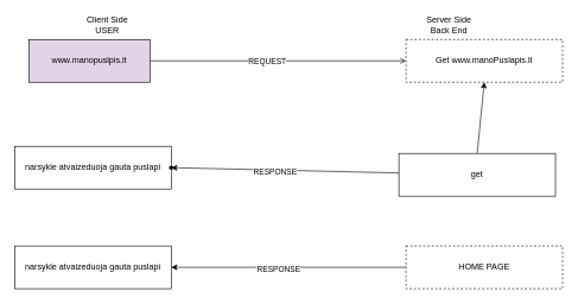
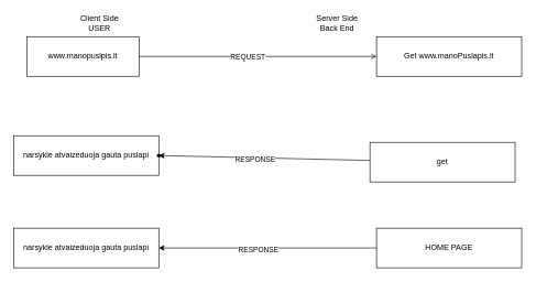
  <mxCell id="0" />
  <mxCell id="1" parent="0" />
  <mxCell id="2" value="" style="edgeStyle=none;html=1;entryX=0;entryY=0.5;entryDx=0;entryDy=0;endArrow=open;" edge="1" parent="1" source="4" target="5"><mxGeometry relative="1" as="geometry"><mxPoint x="460" y="85" as="targetPoint" /></mxGeometry></mxCell>
  <mxCell id="3" value="REQUEST" style="edgeLabel;html=1;align=center;verticalAlign=middle;resizable=0;points=[];" vertex="1" connectable="0" parent="2"><mxGeometry x="-0.089" relative="1" as="geometry"><mxPoint as="offset" /></mxGeometry></mxCell>
- <mxCell id="4" value="www.manopuslpis.lt" style="rounded=0;whiteSpace=wrap;html=1;fillColor=#e1d5e7;" vertex="1" parent="1"><mxGeometry x="40" y="55" width="170" height="60" as="geometry" /></mxCell>
- <mxCell id="5" value="Get www.manoPuslapis.lt" style="rounded=0;whiteSpace=wrap;html=1;dashed=1;" vertex="1" parent="1"><mxGeometry x="570" y="55" width="220" height="60" as="geometry" /></mxCell>
+ <mxCell id="4" value="www.manopuslpis.lt" style="rounded=0;whiteSpace=wrap;html=1;" vertex="1" parent="1"><mxGeometry x="40" y="55" width="170" height="60" as="geometry" /></mxCell>
+ <mxCell id="5" value="Get www.manoPuslapis.lt" style="rounded=0;whiteSpace=wrap;html=1;" vertex="1" parent="1"><mxGeometry x="570" y="55" width="220" height="60" as="geometry" /></mxCell>
  <mxCell id="6" value="Client Side&lt;br&gt;USER" style="text;html=1;align=center;verticalAlign=middle;resizable=0;points=[];autosize=1;strokeColor=none;fillColor=none;" vertex="1" parent="1"><mxGeometry x="115" y="20" width="70" height="30" as="geometry" /></mxCell>
- <mxCell id="7" value="Server Side&lt;br&gt;Back End&lt;br&gt;" style="text;html=1;align=center;verticalAlign=middle;resizable=0;points=[];autosize=1;strokeColor=none;fillColor=none;" vertex="1" parent="1"><mxGeometry x="590" y="20" width="80" height="30" as="geometry" /></mxCell>
+ <mxCell id="7" value="Server Side&lt;br&gt;Back End&lt;br&gt;" style="text;html=1;align=center;verticalAlign=middle;resizable=0;points=[];autosize=1;strokeColor=none;fillColor=none;" vertex="1" parent="1"><mxGeometry x="470" y="20" width="80" height="30" as="geometry" /></mxCell>
  <mxCell id="8" value="" style="edgeStyle=none;html=1;" edge="1" parent="1" source="10" target="13"><mxGeometry relative="1" as="geometry" /></mxCell>
  <mxCell id="9" value="RESPONSE" style="edgeLabel;html=1;align=center;verticalAlign=middle;resizable=0;points=[];" vertex="1" connectable="0" parent="8"><mxGeometry x="0.091" y="2" relative="1" as="geometry"><mxPoint as="offset" /></mxGeometry></mxCell>
  <mxCell id="10" value="get" style="rounded=0;whiteSpace=wrap;html=1;" vertex="1" parent="1"><mxGeometry x="560" y="215" width="220" height="60" as="geometry" /></mxCell>
- <mxCell id="11" value="" style="endArrow=classic;html=1;entryX=0.5;entryY=1;entryDx=0;entryDy=0;exitX=0.5;exitY=0;exitDx=0;exitDy=0;" edge="1" parent="1" source="10" target="5"><mxGeometry width="50" height="50" relative="1" as="geometry"><mxPoint x="370" y="185" as="sourcePoint" /><mxPoint x="420" y="135" as="targetPoint" /><Array as="points" /></mxGeometry></mxCell>
  <mxCell id="12" value="narsykle atvaizeduoja gauta puslapi" style="rounded=0;whiteSpace=wrap;html=1;" vertex="1" parent="1"><mxGeometry x="20" y="205" width="220" height="60" as="geometry" /></mxCell>
  <mxCell id="13" value="" style="shape=waypoint;sketch=0;size=6;pointerEvents=1;points=[];fillColor=default;resizable=0;rotatable=0;perimeter=centerPerimeter;snapToPoint=1;rounded=0;" vertex="1" parent="1"><mxGeometry x="220" y="215" width="40" height="40" as="geometry" /></mxCell>
  <mxCell id="14" value="" style="edgeStyle=none;html=1;" edge="1" source="16" parent="1"><mxGeometry relative="1" as="geometry"><mxPoint x="240" y="375" as="targetPoint" /></mxGeometry></mxCell>
  <mxCell id="15" value="RESPONSE" style="edgeLabel;html=1;align=center;verticalAlign=middle;resizable=0;points=[];" vertex="1" connectable="0" parent="14"><mxGeometry x="0.091" y="2" relative="1" as="geometry"><mxPoint as="offset" /></mxGeometry></mxCell>
- <mxCell id="16" value="HOME PAGE" style="rounded=0;whiteSpace=wrap;html=1;dashed=1;" vertex="1" parent="1"><mxGeometry x="570" y="345" width="220" height="60" as="geometry" /></mxCell>
+ <mxCell id="16" value="HOME PAGE" style="rounded=0;whiteSpace=wrap;html=1;" vertex="1" parent="1"><mxGeometry x="570" y="345" width="220" height="60" as="geometry" /></mxCell>
  <mxCell id="17" value="narsykle atvaizeduoja gauta puslapi" style="rounded=0;whiteSpace=wrap;html=1;" vertex="1" parent="1"><mxGeometry x="20" y="345" width="220" height="60" as="geometry" /></mxCell>
